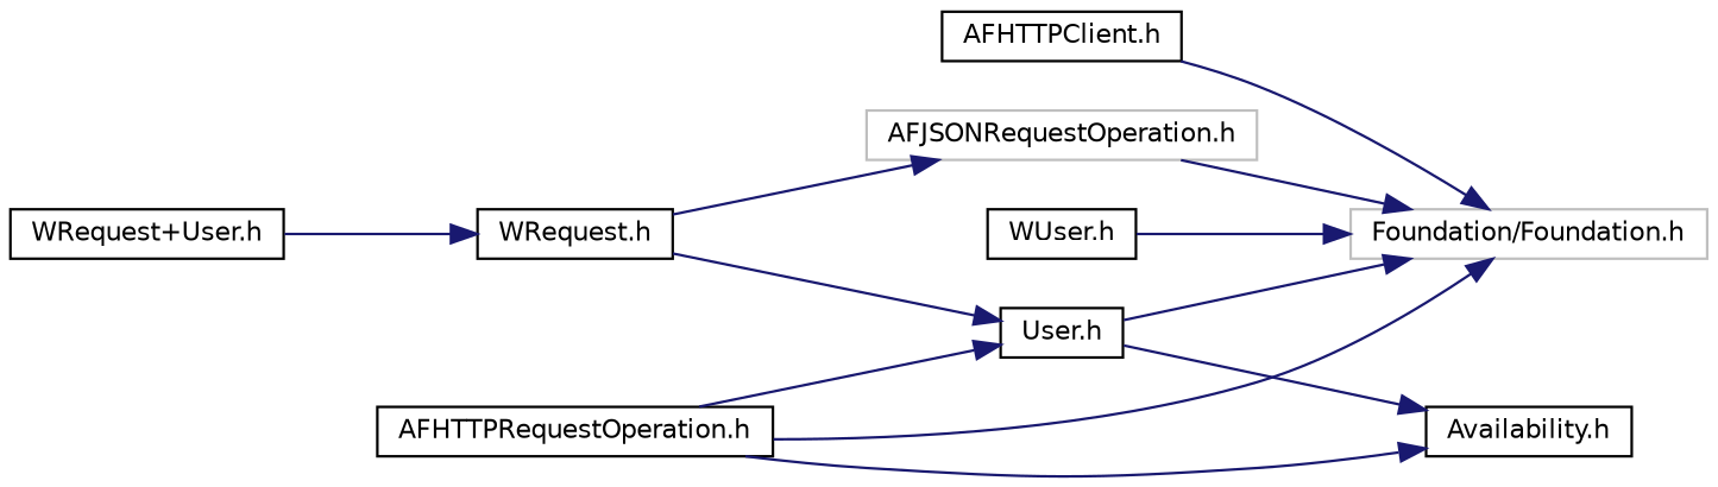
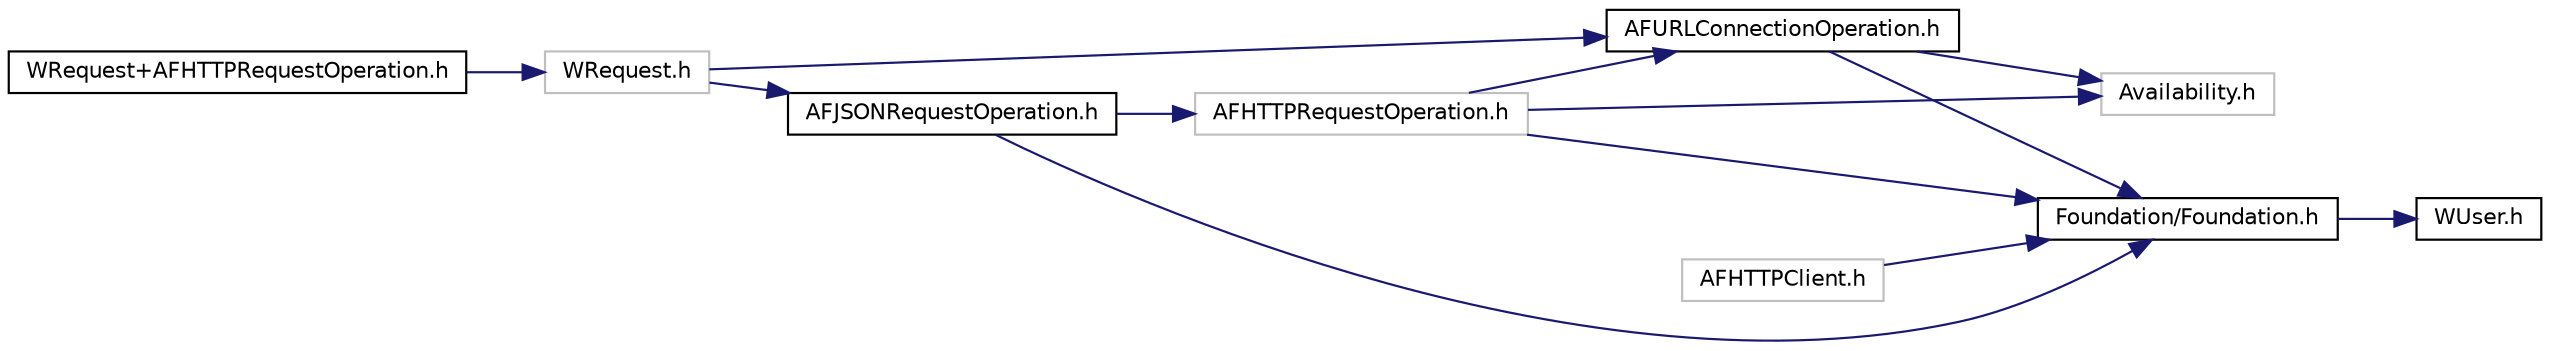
  digraph {
    fontname="DejaVu Sans"
    rankdir=LR
    node [color=black fillcolor=white fontname="DejaVu Sans" fontsize=10 shape=record style=filled]
    edge [color=midnightblue fontname="DejaVu Sans" fontsize=10 labelfontname=Helvetica labelfontsize=10 style=solid]
    n1 [height=0.2 label="WUser.h" width=0.4]
-   n2 [color=grey75 height=0.2 label="Foundation/Foundation.h" width=0.4]
-   n3 [height=0.2 label="WRequest+User.h" width=0.4]
-   n4 [height=0.2 label="WRequest.h" width=0.4]
-   n5 [color=grey75 height=0.2 label="AFJSONRequestOperation.h" width=0.4]
-   n6 [height=0.2 label="User.h" width=0.4]
-   n7 [height=0.2 label="AFHTTPRequestOperation.h" width=0.4]
-   n8 [height=0.2 label="AFHTTPClient.h" width=0.4]
-   n9 [height=0.2 label="Availability.h" width=0.4]
-   n1 -> n2
+   n2 [height=0.2 label="Foundation/Foundation.h" width=0.4]
+   n3 [height=0.2 label="WRequest+AFHTTPRequestOperation.h" width=0.4]
+   n4 [color=grey75 height=0.2 label="WRequest.h" width=0.4]
+   n5 [height=0.2 label="AFJSONRequestOperation.h" width=0.4]
+   n6 [height=0.2 label="AFURLConnectionOperation.h" width=0.4]
+   n7 [color=grey75 height=0.2 label="AFHTTPRequestOperation.h" width=0.4]
+   n8 [color=grey75 height=0.2 label="AFHTTPClient.h" width=0.4]
+   n9 [color=grey75 height=0.2 label="Availability.h" width=0.4]
+   n2 -> n1
    n3 -> n4
    n4 -> n5
    n4 -> n6
    n5 -> n2
+   n5 -> n7
    n6 -> n2
    n6 -> n9
    n7 -> n2
    n7 -> n6
    n7 -> n9
    n8 -> n2
  }
